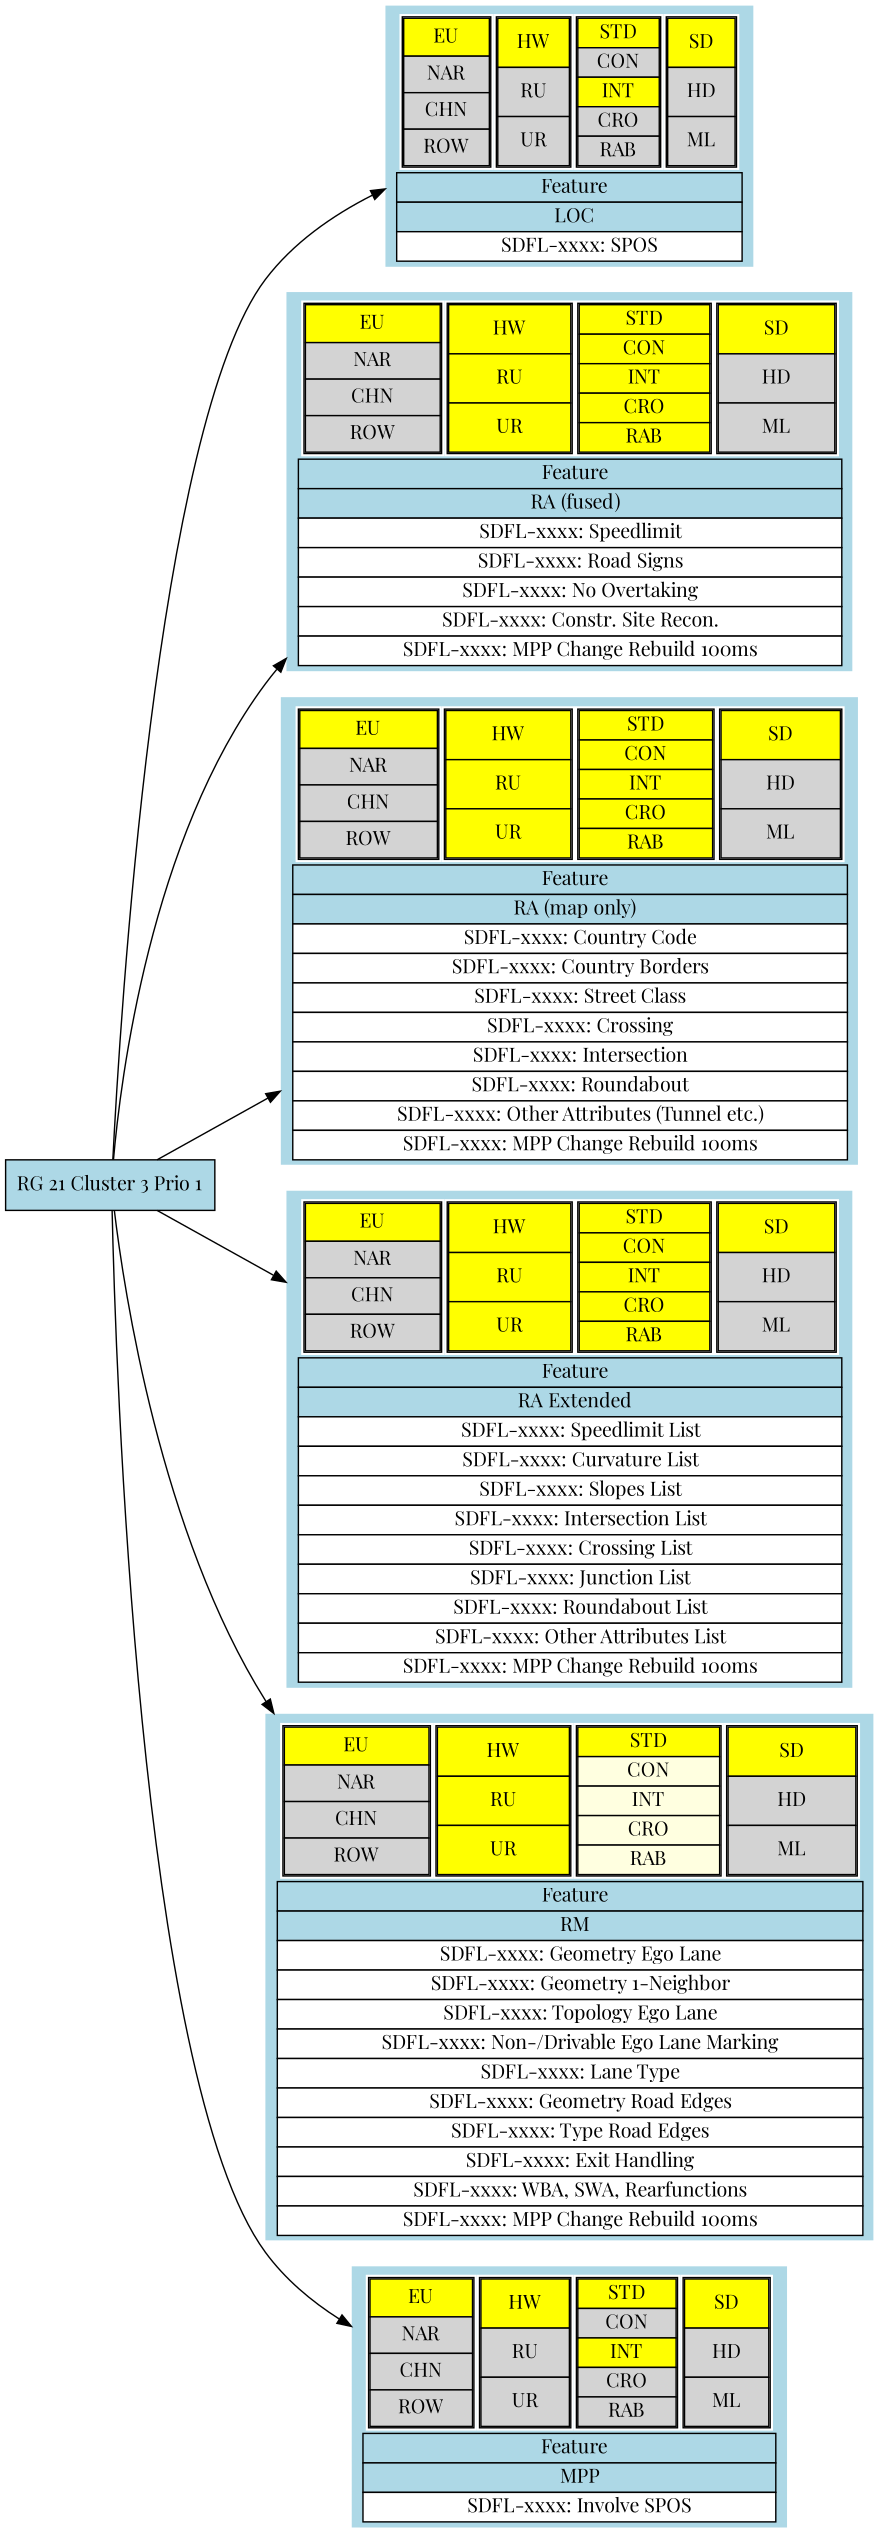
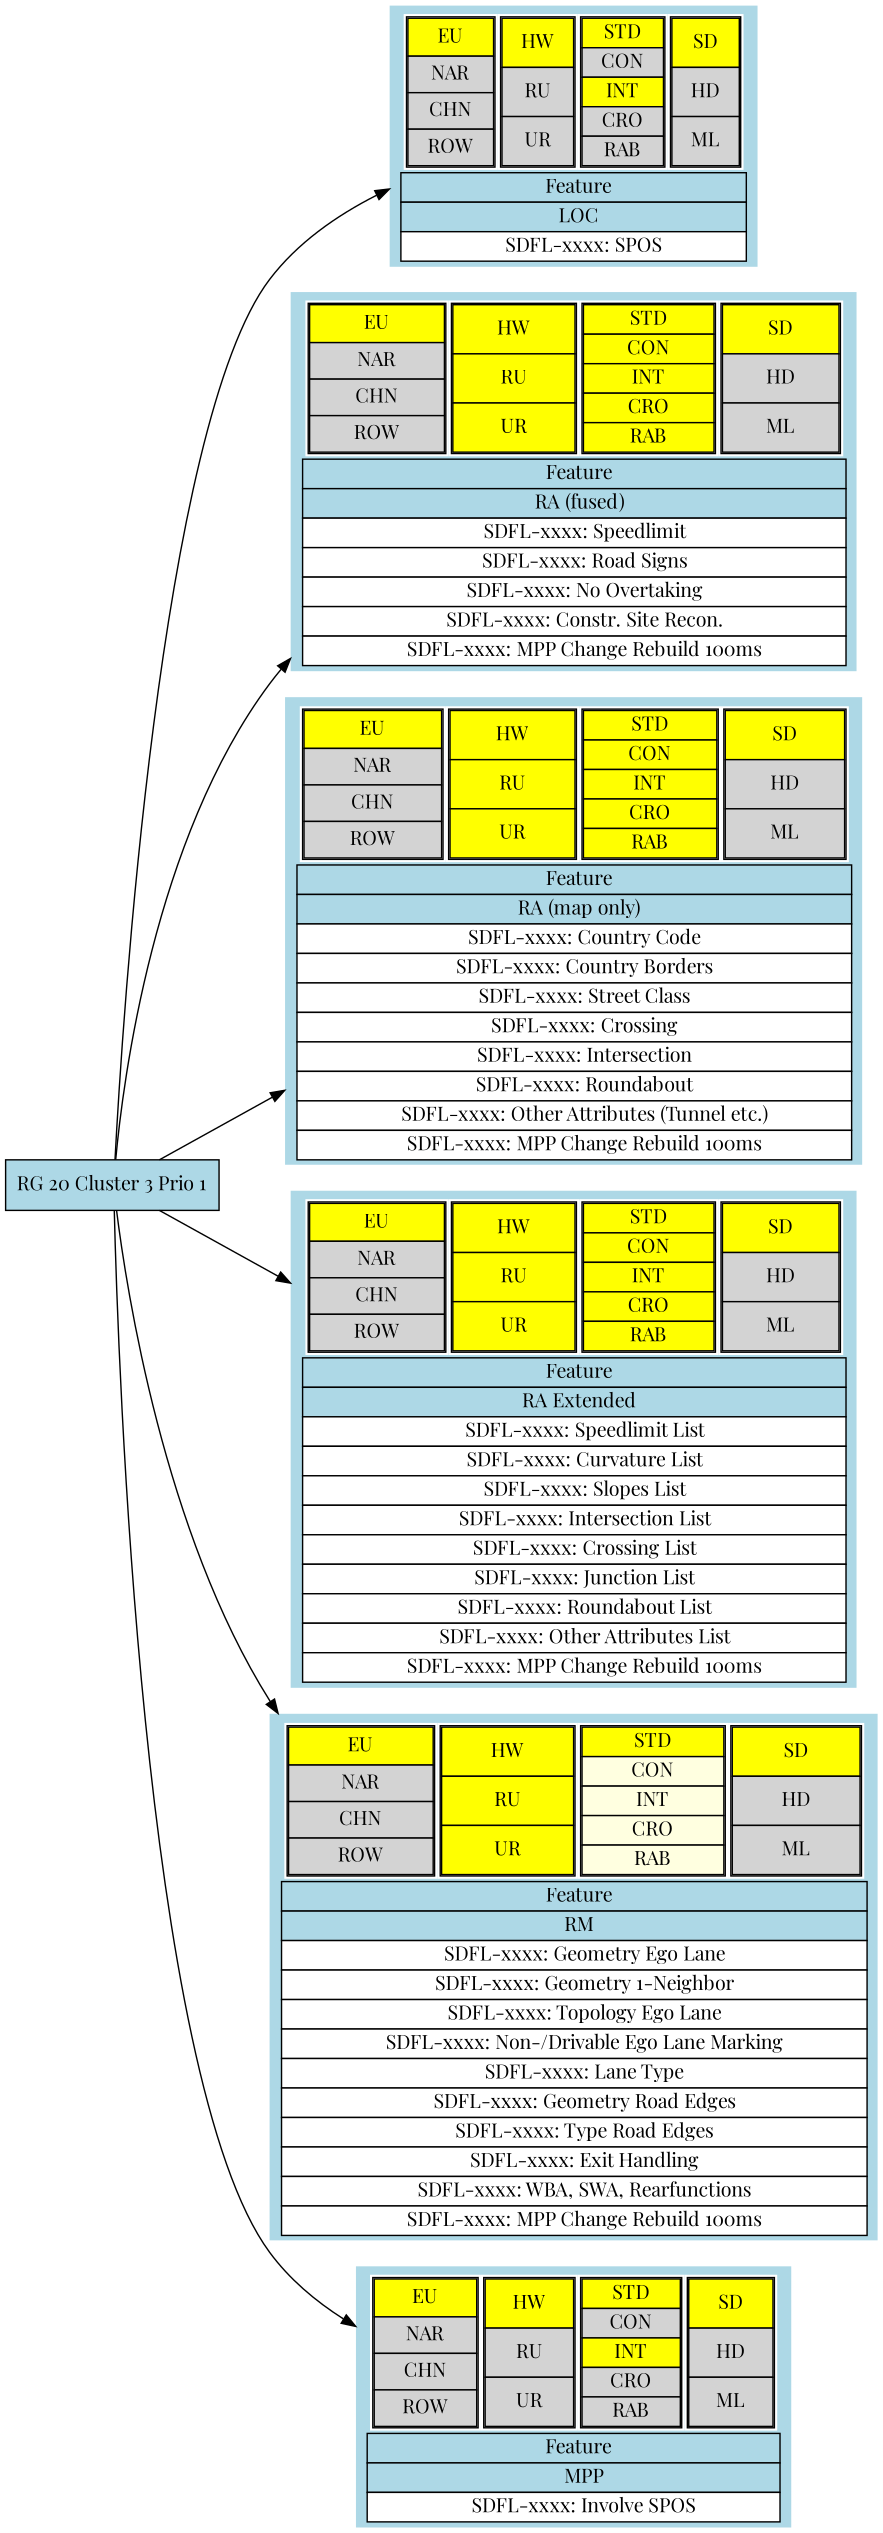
  digraph {
    color=lightgrey
    rankdir=LR
    style=filled
    fontname="Playfair Display"
    node [fillcolor=lightblue shape=none style=filled fontname="Playfair Display"]
    edge [fontname="Playfair Display"]
    n1 [label=<<table border="0" cellspacing="0">               <tr><td><table border="0" cellspacing="0">                 <tr>                   <td port="market" border="0" bgcolor="white">                   <table border="1" cellspacing="0">                     <tr><td bgcolor="yellow">EU</td></tr>                     <tr><td bgcolor="lightgrey">NAR</td></tr>                     <tr><td bgcolor="lightgrey">CHN</td></tr>                     <tr><td bgcolor="lightgrey">ROW</td></tr>                   </table></td>                   <td port="scenario" border="0" bgcolor="white">                   <table border="1" cellspacing="0">                     <tr><td bgcolor="yellow">HW</td></tr>                     <tr><td bgcolor="lightgrey">RU</td></tr>                     <tr><td bgcolor="lightgrey">UR</td></tr>                   </table></td>                   <td port="subscenario" border="0" bgcolor="white">                   <table border="1" cellspacing="0">                     <tr><td bgcolor="yellow">STD</td></tr>                     <tr><td bgcolor="lightgrey">CON</td></tr>                     <tr><td bgcolor="yellow">INT</td></tr>                     <tr><td bgcolor="lightgrey">CRO</td></tr>                     <tr><td bgcolor="lightgrey">RAB</td></tr>                   </table></td>                   <td port="resolution" border="0" bgcolor="white">                   <table border="1" cellspacing="0">                     <tr><td bgcolor="yellow">SD</td></tr>                     <tr><td bgcolor="lightgrey">HD</td></tr>                     <tr><td bgcolor="lightgrey">ML</td></tr>                   </table></td>                 </tr>               </table></td></tr>               <tr>                 <td port="stereotype" border="1" bgcolor="lightblue">                   Feature                 </td>               </tr>               <tr>                 <td port="plugin" border="1" bgcolor="lightblue">                   LOC                 </td>               </tr>               <tr><td port="SDFL-xxxxx" border="1" bgcolor="white">                   SDFL-xxxx: SPOS               </td></tr>       </table>>]
    n2 [label=<<table border="0" cellspacing="0">               <tr><td><table border="0" cellspacing="0">                 <tr>                   <td port="market" border="0" bgcolor="white">                   <table border="1" cellspacing="0">                     <tr><td bgcolor="yellow">EU</td></tr>                     <tr><td bgcolor="lightgrey">NAR</td></tr>                     <tr><td bgcolor="lightgrey">CHN</td></tr>                     <tr><td bgcolor="lightgrey">ROW</td></tr>                   </table></td>                   <td port="scenario" border="0" bgcolor="white">                   <table border="1" cellspacing="0">                     <tr><td bgcolor="yellow">HW</td></tr>                     <tr><td bgcolor="yellow">RU</td></tr>                     <tr><td bgcolor="yellow">UR</td></tr>                   </table></td>                   <td port="subscenario" border="0" bgcolor="white">                   <table border="1" cellspacing="0">                     <tr><td bgcolor="yellow">STD</td></tr>                     <tr><td bgcolor="yellow">CON</td></tr>                     <tr><td bgcolor="yellow">INT</td></tr>                     <tr><td bgcolor="yellow">CRO</td></tr>                     <tr><td bgcolor="yellow">RAB</td></tr>                   </table></td>                   <td port="resolution" border="0" bgcolor="white">                   <table border="1" cellspacing="0">                     <tr><td bgcolor="yellow">SD</td></tr>                     <tr><td bgcolor="lightgrey">HD</td></tr>                     <tr><td bgcolor="lightgrey">ML</td></tr>                   </table></td>                 </tr>               </table></td></tr>               <tr>                 <td port="stereotype" border="1" bgcolor="lightblue">                   Feature                 </td>               </tr>               <tr>                 <td port="plugin" border="1" bgcolor="lightblue">                   RA (fused)                 </td>               </tr>               <tr><td port="SDFL-xxxxx" border="1" bgcolor="white">                   SDFL-xxxx: Speedlimit               </td></tr>               <tr><td port="SDFL-xxxxx" border="1" bgcolor="white">                   SDFL-xxxx: Road Signs               </td></tr>               <tr><td port="SDFL-xxxxx" border="1" bgcolor="white">                   SDFL-xxxx: No Overtaking               </td></tr>               <tr><td port="SDFL-xxxxx" border="1" bgcolor="white">                   SDFL-xxxx: Constr. Site Recon.               </td></tr>               <tr><td port="SDFL-xxxxx" border="1" bgcolor="white">                   SDFL-xxxx: MPP Change Rebuild 100ms               </td></tr>       </table>>]
    n3 [label=<<table border="0" cellspacing="0">               <tr><td><table border="0" cellspacing="0">                 <tr>                   <td port="market" border="0" bgcolor="white">                   <table border="1" cellspacing="0">                     <tr><td bgcolor="yellow">EU</td></tr>                     <tr><td bgcolor="lightgrey">NAR</td></tr>                     <tr><td bgcolor="lightgrey">CHN</td></tr>                     <tr><td bgcolor="lightgrey">ROW</td></tr>                   </table></td>                   <td port="scenario" border="0" bgcolor="white">                   <table border="1" cellspacing="0">                     <tr><td bgcolor="yellow">HW</td></tr>                     <tr><td bgcolor="yellow">RU</td></tr>                     <tr><td bgcolor="yellow">UR</td></tr>                   </table></td>                   <td port="subscenario" border="0" bgcolor="white">                   <table border="1" cellspacing="0">                     <tr><td bgcolor="yellow">STD</td></tr>                     <tr><td bgcolor="yellow">CON</td></tr>                     <tr><td bgcolor="yellow">INT</td></tr>                     <tr><td bgcolor="yellow">CRO</td></tr>                     <tr><td bgcolor="yellow">RAB</td></tr>                   </table></td>                   <td port="resolution" border="0" bgcolor="white">                   <table border="1" cellspacing="0">                     <tr><td bgcolor="yellow">SD</td></tr>                     <tr><td bgcolor="lightgrey">HD</td></tr>                     <tr><td bgcolor="lightgrey">ML</td></tr>                   </table></td>                 </tr>               </table></td></tr>               <tr>                 <td port="stereotype" border="1" bgcolor="lightblue">                   Feature                 </td>               </tr>               <tr>                 <td port="plugin" border="1" bgcolor="lightblue">                   RA (map only)                 </td>               </tr>               <tr><td port="SDFL-xxxxx" border="1" bgcolor="white">                   SDFL-xxxx: Country Code               </td></tr>               <tr><td port="SDFL-xxxxx" border="1" bgcolor="white">                   SDFL-xxxx: Country Borders               </td></tr>               <tr><td port="SDFL-xxxxx" border="1" bgcolor="white">                   SDFL-xxxx: Street Class               </td></tr>               <tr><td port="SDFL-xxxxx" border="1" bgcolor="white">                   SDFL-xxxx: Crossing               </td></tr>               <tr><td port="SDFL-xxxxx" border="1" bgcolor="white">                   SDFL-xxxx: Intersection               </td></tr>               <tr><td port="SDFL-xxxxx" border="1" bgcolor="white">                   SDFL-xxxx: Roundabout               </td></tr>               <tr><td port="SDFL-xxxxx" border="1" bgcolor="white">                   SDFL-xxxx: Other Attributes (Tunnel etc.)               </td></tr>               <tr><td port="SDFL-xxxxx" border="1" bgcolor="white">                   SDFL-xxxx: MPP Change Rebuild 100ms               </td></tr>       </table>>]
    n4 [label=<<table border="0" cellspacing="0">               <tr><td><table border="0" cellspacing="0">                 <tr>                   <td port="market" border="0" bgcolor="white">                   <table border="1" cellspacing="0">                     <tr><td bgcolor="yellow">EU</td></tr>                     <tr><td bgcolor="lightgrey">NAR</td></tr>                     <tr><td bgcolor="lightgrey">CHN</td></tr>                     <tr><td bgcolor="lightgrey">ROW</td></tr>                   </table></td>                   <td port="scenario" border="0" bgcolor="white">                   <table border="1" cellspacing="0">                     <tr><td bgcolor="yellow">HW</td></tr>                     <tr><td bgcolor="yellow">RU</td></tr>                     <tr><td bgcolor="yellow">UR</td></tr>                   </table></td>                   <td port="subscenario" border="0" bgcolor="white">                   <table border="1" cellspacing="0">                     <tr><td bgcolor="yellow">STD</td></tr>                     <tr><td bgcolor="yellow">CON</td></tr>                     <tr><td bgcolor="yellow">INT</td></tr>                     <tr><td bgcolor="yellow">CRO</td></tr>                     <tr><td bgcolor="yellow">RAB</td></tr>                   </table></td>                   <td port="resolution" border="0" bgcolor="white">                   <table border="1" cellspacing="0">                     <tr><td bgcolor="yellow">SD</td></tr>                     <tr><td bgcolor="lightgrey">HD</td></tr>                     <tr><td bgcolor="lightgrey">ML</td></tr>                   </table></td>                 </tr>               </table></td></tr>               <tr>                 <td port="stereotype" border="1" bgcolor="lightblue">                   Feature                 </td>               </tr>               <tr>                 <td port="plugin" border="1" bgcolor="lightblue">                   RA Extended                 </td>               </tr>               <tr><td port="SDFL-xxxxx" border="1" bgcolor="white">                   SDFL-xxxx: Speedlimit List               </td></tr>               <tr><td port="SDFL-xxxxx" border="1" bgcolor="white">                   SDFL-xxxx: Curvature List               </td></tr>               <tr><td port="SDFL-xxxxx" border="1" bgcolor="white">                   SDFL-xxxx: Slopes List               </td></tr>               <tr><td port="SDFL-xxxxx" border="1" bgcolor="white">                   SDFL-xxxx: Intersection List               </td></tr>               <tr><td port="SDFL-xxxxx" border="1" bgcolor="white">                   SDFL-xxxx: Crossing List               </td></tr>               <tr><td port="SDFL-xxxxx" border="1" bgcolor="white">                   SDFL-xxxx: Junction List               </td></tr>               <tr><td port="SDFL-xxxxx" border="1" bgcolor="white">                   SDFL-xxxx: Roundabout List               </td></tr>               <tr><td port="SDFL-xxxxx" border="1" bgcolor="white">                   SDFL-xxxx: Other Attributes List               </td></tr>               <tr><td port="SDFL-xxxxx" border="1" bgcolor="white">                   SDFL-xxxx: MPP Change Rebuild 100ms               </td></tr>       </table>>]
    n5 [label=<<table border="0" cellspacing="0">               <tr><td><table border="0" cellspacing="0">                 <tr>                   <td port="market" border="0" bgcolor="white">                   <table border="1" cellspacing="0">                     <tr><td bgcolor="yellow">EU</td></tr>                     <tr><td bgcolor="lightgrey">NAR</td></tr>                     <tr><td bgcolor="lightgrey">CHN</td></tr>                     <tr><td bgcolor="lightgrey">ROW</td></tr>                   </table></td>                   <td port="scenario" border="0" bgcolor="white">                   <table border="1" cellspacing="0">                     <tr><td bgcolor="yellow">HW</td></tr>                     <tr><td bgcolor="yellow">RU</td></tr>                     <tr><td bgcolor="yellow">UR</td></tr>                   </table></td>                   <td port="subscenario" border="0" bgcolor="white">                   <table border="1" cellspacing="0">                     <tr><td bgcolor="yellow">STD</td></tr>                     <tr><td bgcolor="lightyellow">CON</td></tr>                     <tr><td bgcolor="lightyellow">INT</td></tr>                     <tr><td bgcolor="lightyellow">CRO</td></tr>                     <tr><td bgcolor="lightyellow">RAB</td></tr>                   </table></td>                   <td port="resolution" border="0" bgcolor="white">                   <table border="1" cellspacing="0">                     <tr><td bgcolor="yellow">SD</td></tr>                     <tr><td bgcolor="lightgrey">HD</td></tr>                     <tr><td bgcolor="lightgrey">ML</td></tr>                   </table></td>                 </tr>               </table></td></tr>               <tr>                 <td port="stereotype" border="1" bgcolor="lightblue">                   Feature                 </td>               </tr>               <tr>                 <td port="plugin" border="1" bgcolor="lightblue">                   RM                 </td>               </tr>               <tr><td port="SDFL-xxxxx" border="1" bgcolor="white">                   SDFL-xxxx: Geometry Ego Lane               </td></tr>               <tr><td port="SDFL-xxxxx" border="1" bgcolor="white">                   SDFL-xxxx: Geometry 1-Neighbor               </td></tr>               <tr><td port="SDFL-xxxxx" border="1" bgcolor="white">                   SDFL-xxxx: Topology Ego Lane               </td></tr>               <tr><td port="SDFL-xxxxx" border="1" bgcolor="white">                   SDFL-xxxx: Non-/Drivable Ego Lane Marking               </td></tr>               <tr><td port="SDFL-xxxxx" border="1" bgcolor="white">                   SDFL-xxxx: Lane Type               </td></tr>               <tr><td port="SDFL-xxxxx" border="1" bgcolor="white">                   SDFL-xxxx: Geometry Road Edges               </td></tr>               <tr><td port="SDFL-xxxxx" border="1" bgcolor="white">                   SDFL-xxxx: Type Road Edges               </td></tr>               <tr><td port="SDFL-xxxxx" border="1" bgcolor="white">                   SDFL-xxxx: Exit Handling               </td></tr>               <tr><td port="SDFL-xxxxx" border="1" bgcolor="white">                   SDFL-xxxx: WBA, SWA, Rearfunctions               </td></tr>               <tr><td port="SDFL-xxxxx" border="1" bgcolor="white">                   SDFL-xxxx: MPP Change Rebuild 100ms               </td></tr>       </table>>]
    n6 [label=<<table border="0" cellspacing="0">               <tr><td><table border="0" cellspacing="0">                 <tr>                   <td port="market" border="0" bgcolor="white">                   <table border="1" cellspacing="0">                     <tr><td bgcolor="yellow">EU</td></tr>                     <tr><td bgcolor="lightgrey">NAR</td></tr>                     <tr><td bgcolor="lightgrey">CHN</td></tr>                     <tr><td bgcolor="lightgrey">ROW</td></tr>                   </table></td>                   <td port="scenario" border="0" bgcolor="white">                   <table border="1" cellspacing="0">                     <tr><td bgcolor="yellow">HW</td></tr>                     <tr><td bgcolor="lightgrey">RU</td></tr>                     <tr><td bgcolor="lightgrey">UR</td></tr>                   </table></td>                   <td port="subscenario" border="0" bgcolor="white">                   <table border="1" cellspacing="0">                     <tr><td bgcolor="yellow">STD</td></tr>                     <tr><td bgcolor="lightgrey">CON</td></tr>                     <tr><td bgcolor="yellow">INT</td></tr>                     <tr><td bgcolor="lightgrey">CRO</td></tr>                     <tr><td bgcolor="lightgrey">RAB</td></tr>                   </table></td>                   <td port="resolution" border="0" bgcolor="white">                   <table border="1" cellspacing="0">                     <tr><td bgcolor="yellow">SD</td></tr>                     <tr><td bgcolor="lightgrey">HD</td></tr>                     <tr><td bgcolor="lightgrey">ML</td></tr>                   </table></td>                 </tr>               </table></td></tr>               <tr>                 <td port="stereotype" border="1" bgcolor="lightblue">                   Feature                 </td>               </tr>               <tr>                 <td port="plugin" border="1" bgcolor="lightblue">                     MPP                 </td>               </tr>               <tr><td port="SDFL-xxxxx" border="1" bgcolor="white">                   SDFL-xxxx: Involve SPOS               </td></tr>       </table>>]
-   n7 [label="RG 21 Cluster 3 Prio 1" shape=record]
+   n7 [label="RG 20 Cluster 3 Prio 1" shape=record]
    n7 -> n1
    n7 -> n2
    n7 -> n3
    n7 -> n4
    n7 -> n5
    n7 -> n6
  }
